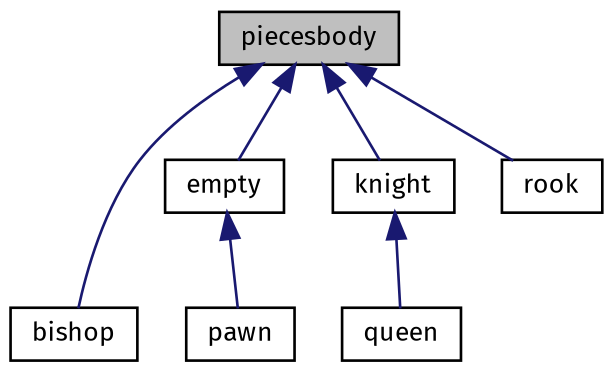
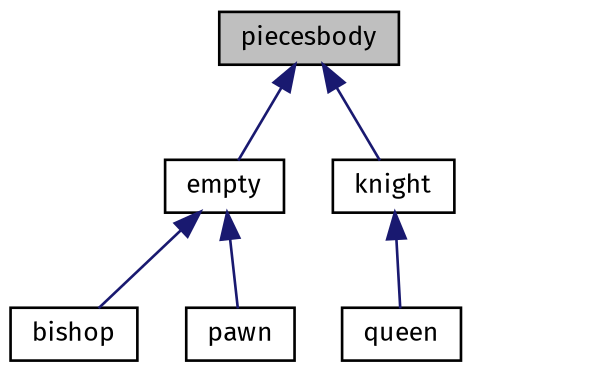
  digraph {
    fontname="Fira Sans"
    node [color=black fillcolor=white fontname="Fira Sans" fontsize=10 shape=record style=filled]
    edge [color=midnightblue dir=back fontname="Fira Sans" fontsize=10 labelfontname=Helvetica labelfontsize=10 style=solid]
    n1 [fillcolor=grey75 fontcolor=black height=0.2 label=piecesbody width=0.4]
    n2 [height=0.2 label=bishop width=0.4]
    n3 [height=0.2 label=empty width=0.4]
    n4 [height=0.2 label=knight width=0.4]
-   n5 [height=0.2 label=rook width=0.4]
    n6 [height=0.2 label=pawn width=0.4]
    n7 [height=0.2 label=queen width=0.4]
-   n1 -> n2
+   n3 -> n2
    n1 -> n3
    n1 -> n4
-   n1 -> n5
    n3 -> n6
    n4 -> n7
  }
